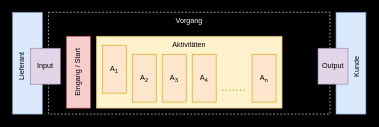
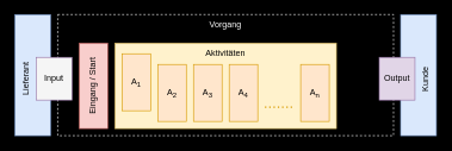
  <mxCell id="0" />
  <mxCell id="1" parent="0" />
  <mxCell id="2" value="Kunde" style="rounded=0;whiteSpace=wrap;html=1;horizontal=0;verticalAlign=bottom;spacingBottom=6;spacingRight=12;fillColor=#dae8fc;strokeColor=#6c8ebf;" vertex="1" parent="1"><mxGeometry x="560" y="20" width="50" height="170" as="geometry" /></mxCell>
  <mxCell id="3" value="Lieferant" style="rounded=0;whiteSpace=wrap;html=1;horizontal=0;verticalAlign=top;spacingTop=2;spacingRight=10;fillColor=#dae8fc;strokeColor=#6c8ebf;" vertex="1" parent="1"><mxGeometry x="20" y="20" width="50" height="170" as="geometry" /></mxCell>
  <mxCell id="4" value="Vorgang" style="rounded=0;whiteSpace=wrap;html=1;verticalAlign=top;fillColor=none;strokeColor=#FFFFFF;fontColor=#FFFFFF;dashed=1;" vertex="1" parent="1"><mxGeometry x="80" y="20" width="470" height="170" as="geometry" /></mxCell>
  <mxCell id="5" value="Eingang / Start" style="rounded=0;whiteSpace=wrap;html=1;horizontal=0;fillColor=#f8cecc;strokeColor=#b85450;" vertex="1" parent="1"><mxGeometry x="110" y="60" width="40" height="120" as="geometry" /></mxCell>
  <mxCell id="6" value="Aktivitäten" style="rounded=0;whiteSpace=wrap;html=1;verticalAlign=top;fillColor=#fff2cc;strokeColor=#d6b656;" vertex="1" parent="1"><mxGeometry x="160" y="60" width="310" height="120" as="geometry" /></mxCell>
  <mxCell id="7" value="A&lt;sub&gt;1&lt;/sub&gt;" style="rounded=0;whiteSpace=wrap;html=1;fillColor=#ffe6cc;strokeColor=#d79b00;" vertex="1" parent="1"><mxGeometry x="170" y="75" width="40" height="80" as="geometry" /></mxCell>
  <mxCell id="8" value="A&lt;sub&gt;2&lt;/sub&gt;" style="rounded=0;whiteSpace=wrap;html=1;fillColor=#ffe6cc;strokeColor=#d79b00;" vertex="1" parent="1"><mxGeometry x="220" y="90" width="40" height="80" as="geometry" /></mxCell>
  <mxCell id="9" value="A&lt;sub&gt;3&lt;/sub&gt;" style="rounded=0;whiteSpace=wrap;html=1;fillColor=#ffe6cc;strokeColor=#d79b00;" vertex="1" parent="1"><mxGeometry x="270" y="90" width="40" height="80" as="geometry" /></mxCell>
  <mxCell id="10" value="A&lt;sub&gt;4&lt;/sub&gt;" style="rounded=0;whiteSpace=wrap;html=1;fillColor=#ffe6cc;strokeColor=#d79b00;" vertex="1" parent="1"><mxGeometry x="320" y="90" width="40" height="80" as="geometry" /></mxCell>
  <mxCell id="11" value="A&lt;sub&gt;n&lt;/sub&gt;" style="rounded=0;whiteSpace=wrap;html=1;fillColor=#ffe6cc;strokeColor=#d79b00;" vertex="1" parent="1"><mxGeometry x="420" y="90" width="40" height="80" as="geometry" /></mxCell>
  <mxCell id="12" value="" style="endArrow=none;dashed=1;html=1;strokeWidth=2;dashPattern=1 2;fillColor=#ffe6cc;strokeColor=#d79b00;" edge="1" parent="1"><mxGeometry width="50" height="50" relative="1" as="geometry"><mxPoint x="370" y="150" as="sourcePoint" /><mxPoint x="410" y="150" as="targetPoint" /></mxGeometry></mxCell>
- <mxCell id="13" value="Input" style="rounded=0;whiteSpace=wrap;html=1;fillColor=#e1d5e7;strokeColor=#9673a6;" vertex="1" parent="1"><mxGeometry x="50" y="80" width="50" height="60" as="geometry" /></mxCell>
+ <mxCell id="13" value="Input" style="rounded=0;whiteSpace=wrap;html=1;fillColor=#f5f5f5;strokeColor=#9673a6;" vertex="1" parent="1"><mxGeometry x="50" y="80" width="50" height="60" as="geometry" /></mxCell>
  <mxCell id="14" value="Output" style="rounded=0;whiteSpace=wrap;html=1;fillColor=#e1d5e7;strokeColor=#9673a6;" vertex="1" parent="1"><mxGeometry x="530" y="80" width="50" height="60" as="geometry" /></mxCell>
